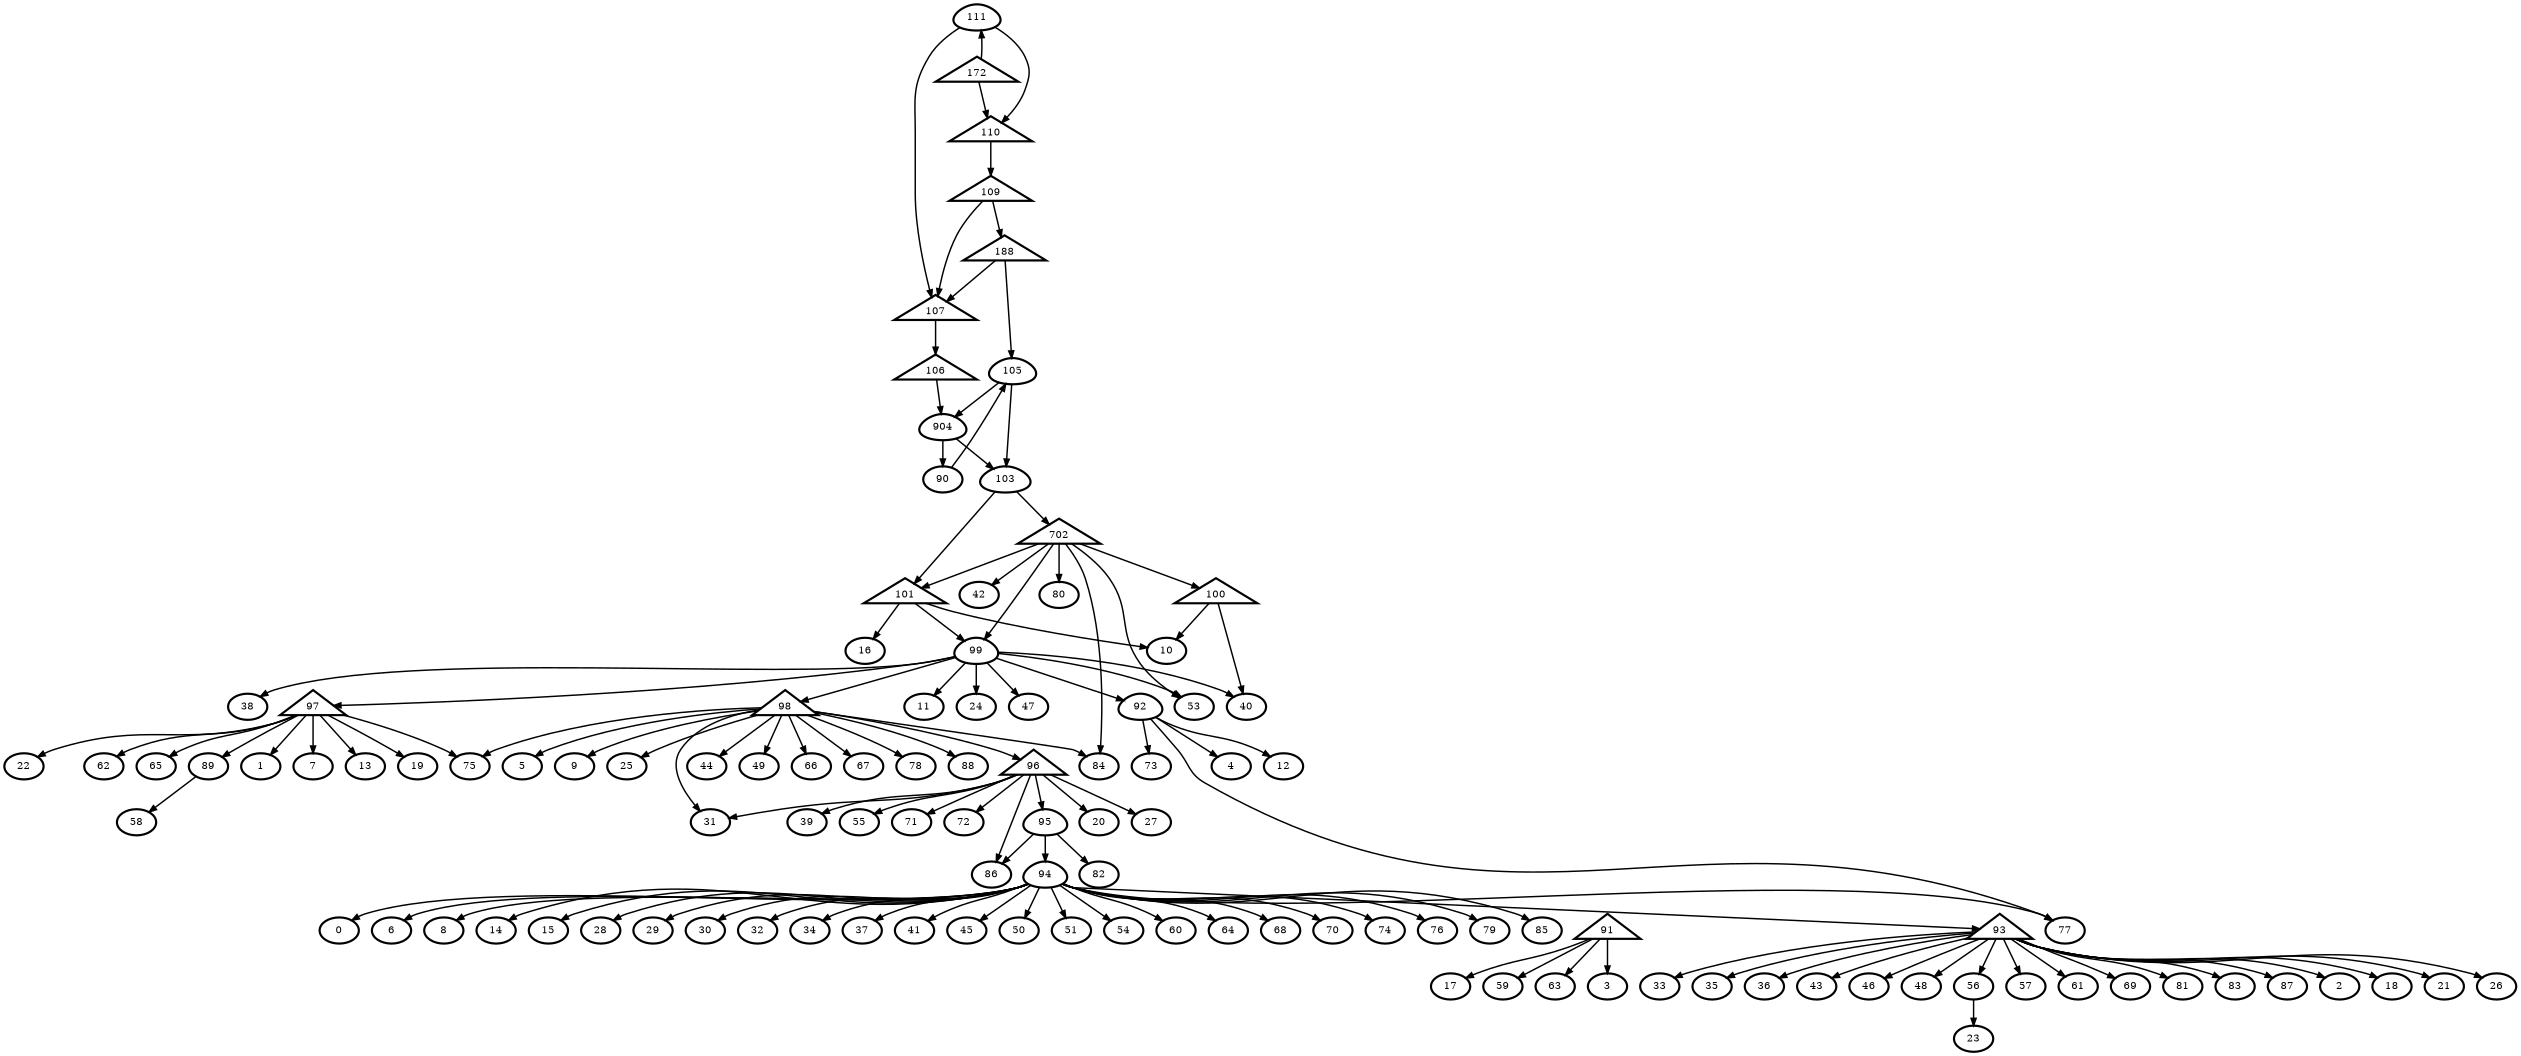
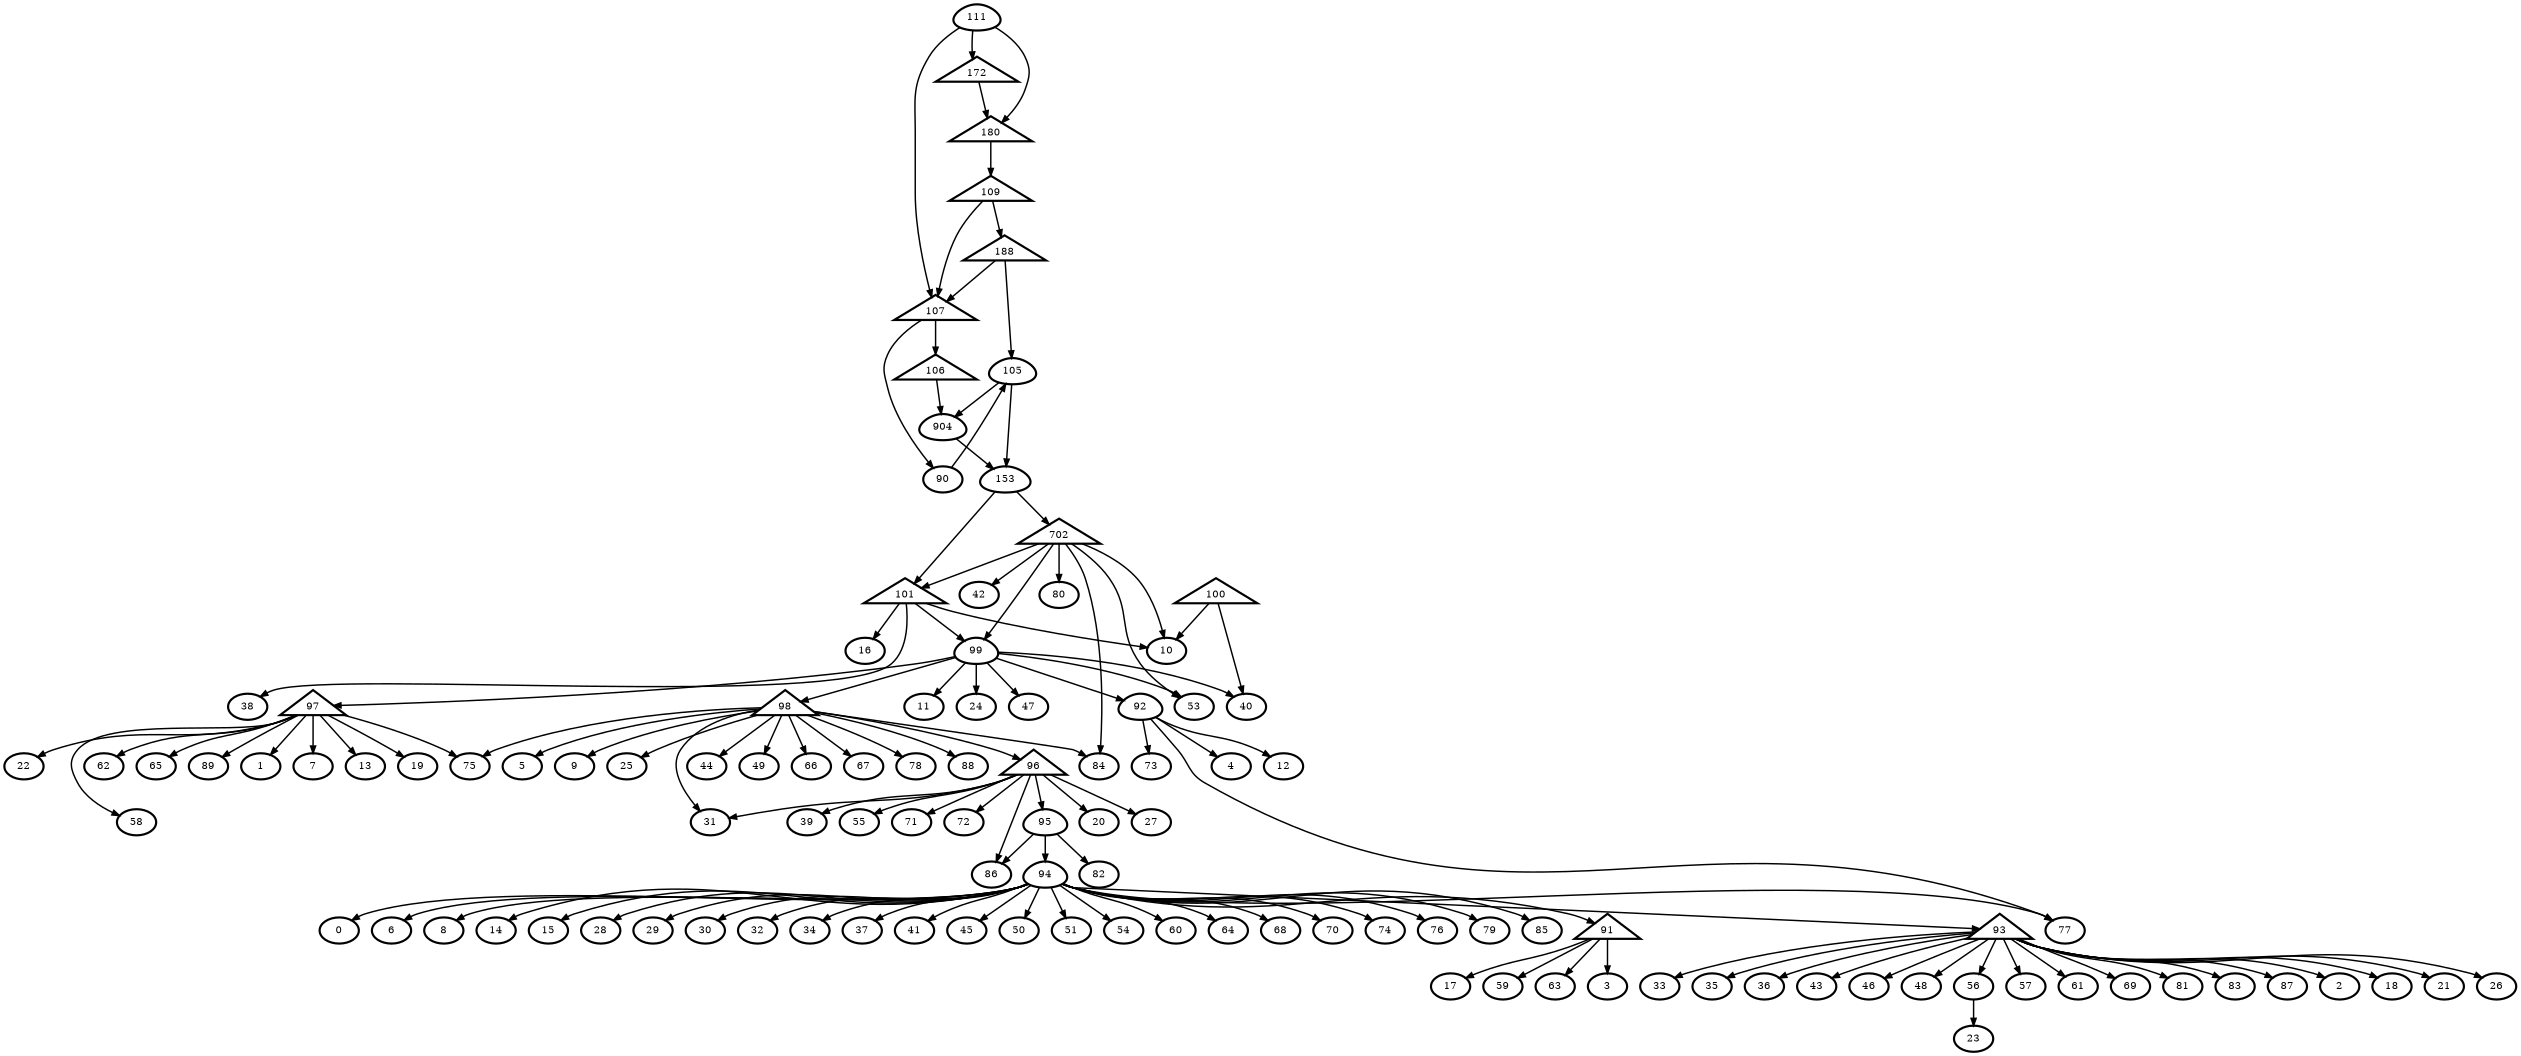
  digraph {
    node [penwidth=3]
    edge [penwidth=2]
    n1 [label=0]
    n2 [label=1]
    n3 [label=2]
    n4 [label=3]
    n5 [label=4]
    n6 [label=5]
    n7 [label=6]
    n8 [label=7]
    n9 [label=8]
    n10 [label=9]
    n11 [label=10]
    n12 [label=11]
    n13 [label=12]
    n14 [label=13]
    n15 [label=14]
    n16 [label=15]
    n17 [label=16]
    n18 [label=17]
    n19 [label=18]
    n20 [label=19]
    n21 [label=20]
    n22 [label=21]
    n23 [label=22]
    n24 [label=23]
    n25 [label=24]
    n26 [label=25]
    n27 [label=26]
    n28 [label=27]
    n29 [label=28]
    n30 [label=29]
    n31 [label=30]
    n32 [label=31]
    n33 [label=32]
    n34 [label=33]
    n35 [label=34]
    n36 [label=35]
    n37 [label=36]
    n38 [label=37]
    n39 [label=38]
    n40 [label=39]
    n41 [label=40]
    n42 [label=41]
    n43 [label=42]
    n44 [label=43]
    n45 [label=44]
    n46 [label=45]
    n47 [label=46]
    n48 [label=47]
    n49 [label=48]
    n50 [label=49]
    n51 [label=50]
    n52 [label=51]
    n53 [label=53]
    n54 [label=54]
    n55 [label=55]
    n56 [label=56]
    n57 [label=57]
    n58 [label=58]
    n59 [label=59]
    n60 [label=60]
    n61 [label=61]
    n62 [label=62]
    n63 [label=63]
    n64 [label=64]
    n65 [label=65]
    n66 [label=66]
    n67 [label=67]
    n68 [label=68]
    n69 [label=69]
    n70 [label=70]
    n71 [label=71]
    n72 [label=72]
    n73 [label=73]
    n74 [label=74]
    n75 [label=75]
    n76 [label=76]
    n77 [label=77]
    n78 [label=78]
    n79 [label=79]
    n80 [label=80]
    n81 [label=81]
    n82 [label=82]
    n83 [label=83]
    n84 [label=84]
    n85 [label=85]
    n86 [label=86]
    n87 [label=87]
    n88 [label=88]
    n89 [label=89]
    n90 [label=90]
    n91 [label=105 shape=egg]
    n92 [label=92 shape=egg]
    n93 [label=94 shape=egg]
    n94 [label=91 shape=triangle]
    n95 [label=93 shape=triangle]
    n96 [label=95 shape=egg]
    n97 [label=99 shape=egg]
    n98 [label=97 shape=triangle]
    n99 [label=98 shape=triangle]
    n100 [label=96 shape=triangle]
-   n101 [label=103 shape=egg]
+   n101 [label=153 shape=egg]
    n102 [label=101 shape=triangle]
    n103 [label=702 shape=triangle]
    n104 [label=100 shape=triangle]
    n105 [label=904 shape=egg]
    n106 [label=111 shape=egg]
    n107 [label=107 shape=triangle]
-   n108 [label=110 shape=triangle]
+   n108 [label=180 shape=triangle]
    n109 [label=106 shape=triangle]
    n110 [label=109 shape=triangle]
    n111 [label=188 shape=triangle]
    n112 [label=172 shape=triangle]
    n56 -> n24
    n90 -> n91
    n91 -> n101
    n91 -> n105
    n92 -> n5
    n92 -> n13
    n92 -> n73
    n92 -> n77
    n93 -> n1
    n93 -> n7
    n93 -> n9
    n93 -> n15
    n93 -> n16
    n93 -> n29
    n93 -> n30
    n93 -> n31
    n93 -> n33
    n93 -> n35
    n93 -> n38
    n93 -> n42
    n93 -> n46
    n93 -> n51
    n93 -> n52
    n93 -> n54
    n93 -> n60
    n93 -> n64
    n93 -> n68
    n93 -> n70
    n93 -> n74
    n93 -> n76
    n93 -> n77
    n93 -> n79
    n93 -> n85
+   n93 -> n94
    n93 -> n95
    n94 -> n4
    n94 -> n18
    n94 -> n59
    n94 -> n63
    n95 -> n3
    n95 -> n19
    n95 -> n22
    n95 -> n27
    n95 -> n34
    n95 -> n36
    n95 -> n37
    n95 -> n44
    n95 -> n47
    n95 -> n49
    n95 -> n56
    n95 -> n57
    n95 -> n61
    n95 -> n69
    n95 -> n81
    n95 -> n83
    n95 -> n87
    n96 -> n82
    n96 -> n86
    n96 -> n93
    n97 -> n12
    n97 -> n25
-   n97 -> n39
+   n102 -> n39
    n97 -> n41
    n97 -> n48
    n97 -> n53
    n97 -> n92
    n97 -> n98
    n97 -> n99
    n98 -> n2
    n98 -> n8
    n98 -> n14
    n98 -> n20
    n98 -> n23
-   n89 -> n58
+   n98 -> n58
    n98 -> n62
    n98 -> n65
    n98 -> n75
    n98 -> n89
    n99 -> n6
    n99 -> n10
    n99 -> n26
    n99 -> n32
    n99 -> n45
    n99 -> n50
    n99 -> n66
    n99 -> n67
    n99 -> n75
    n99 -> n78
    n99 -> n84
    n99 -> n88
    n99 -> n100
    n100 -> n21
    n100 -> n28
    n100 -> n32
    n100 -> n40
    n100 -> n55
    n100 -> n71
    n100 -> n72
    n100 -> n86
    n100 -> n96
    n101 -> n102
    n101 -> n103
    n102 -> n11
    n102 -> n17
    n102 -> n97
    n103 -> n43
    n103 -> n53
    n103 -> n80
    n103 -> n84
    n103 -> n97
    n103 -> n102
-   n103 -> n104
+   n103 -> n11
    n104 -> n11
    n104 -> n41
-   n105 -> n90
+   n107 -> n90
    n105 -> n101
    n106 -> n107
    n106 -> n108
    n107 -> n109
    n108 -> n110
    n109 -> n105
    n110 -> n107
    n110 -> n111
    n111 -> n91
    n111 -> n107
-   n112 -> n106
+   n106 -> n112
    n112 -> n108
  }
